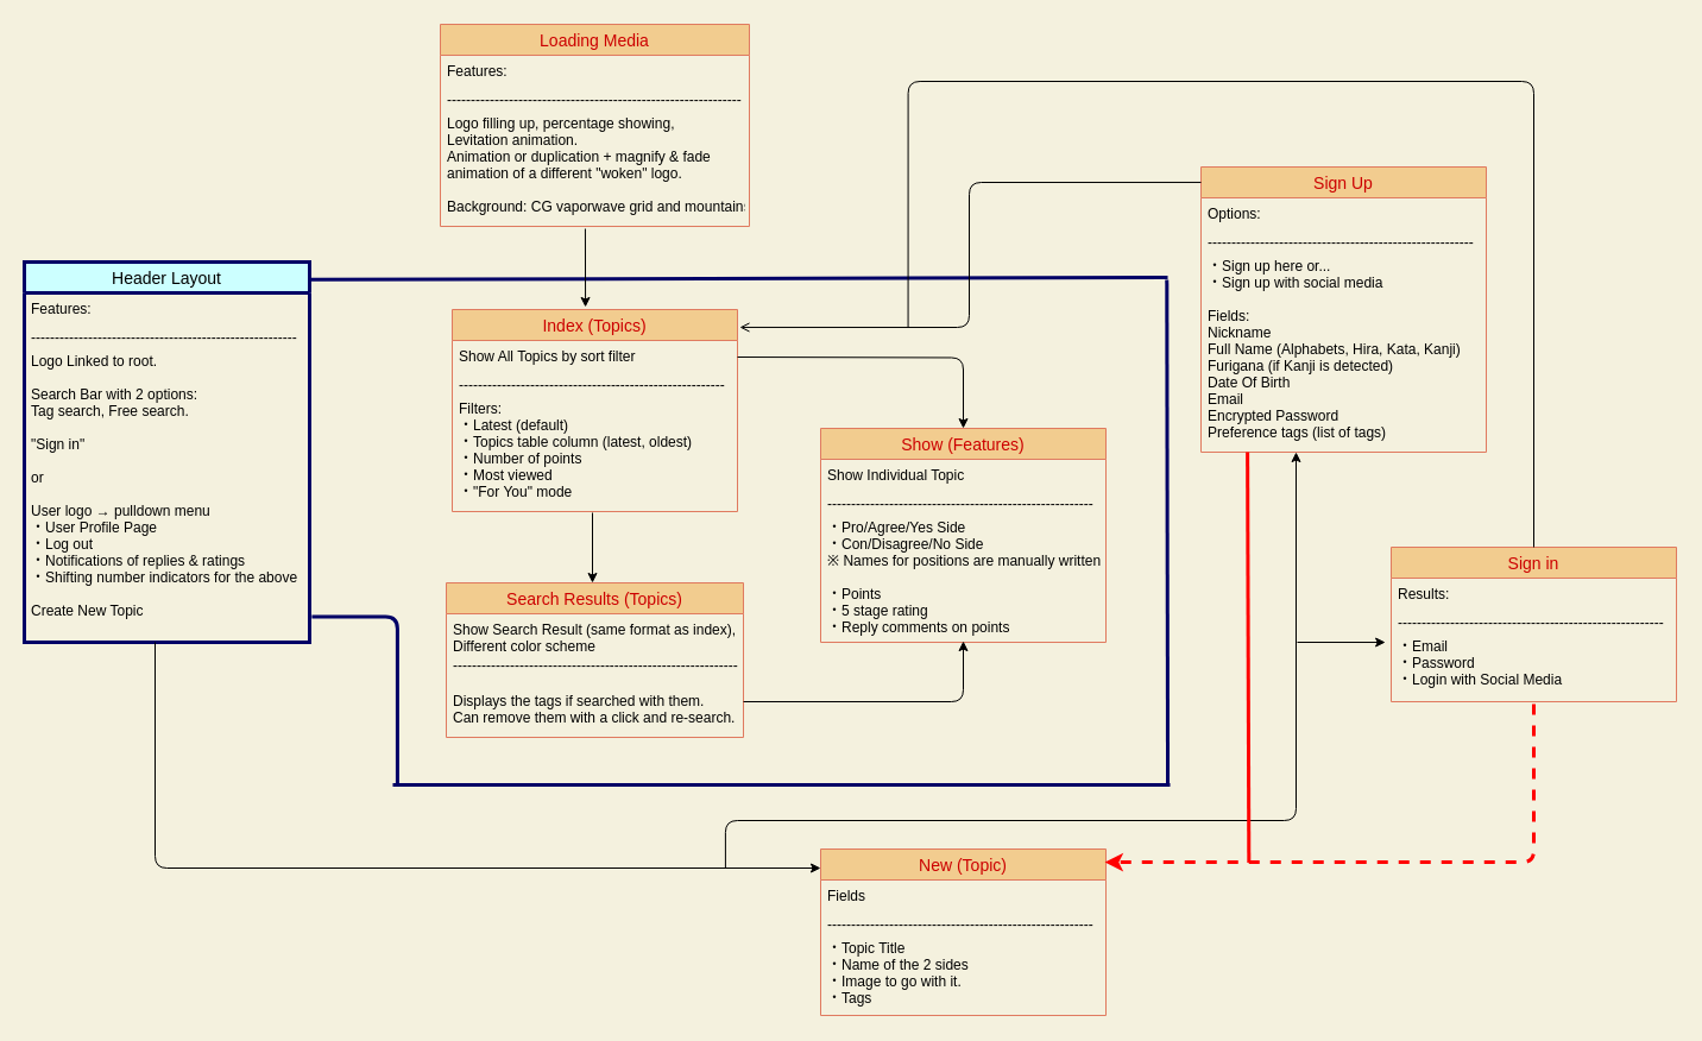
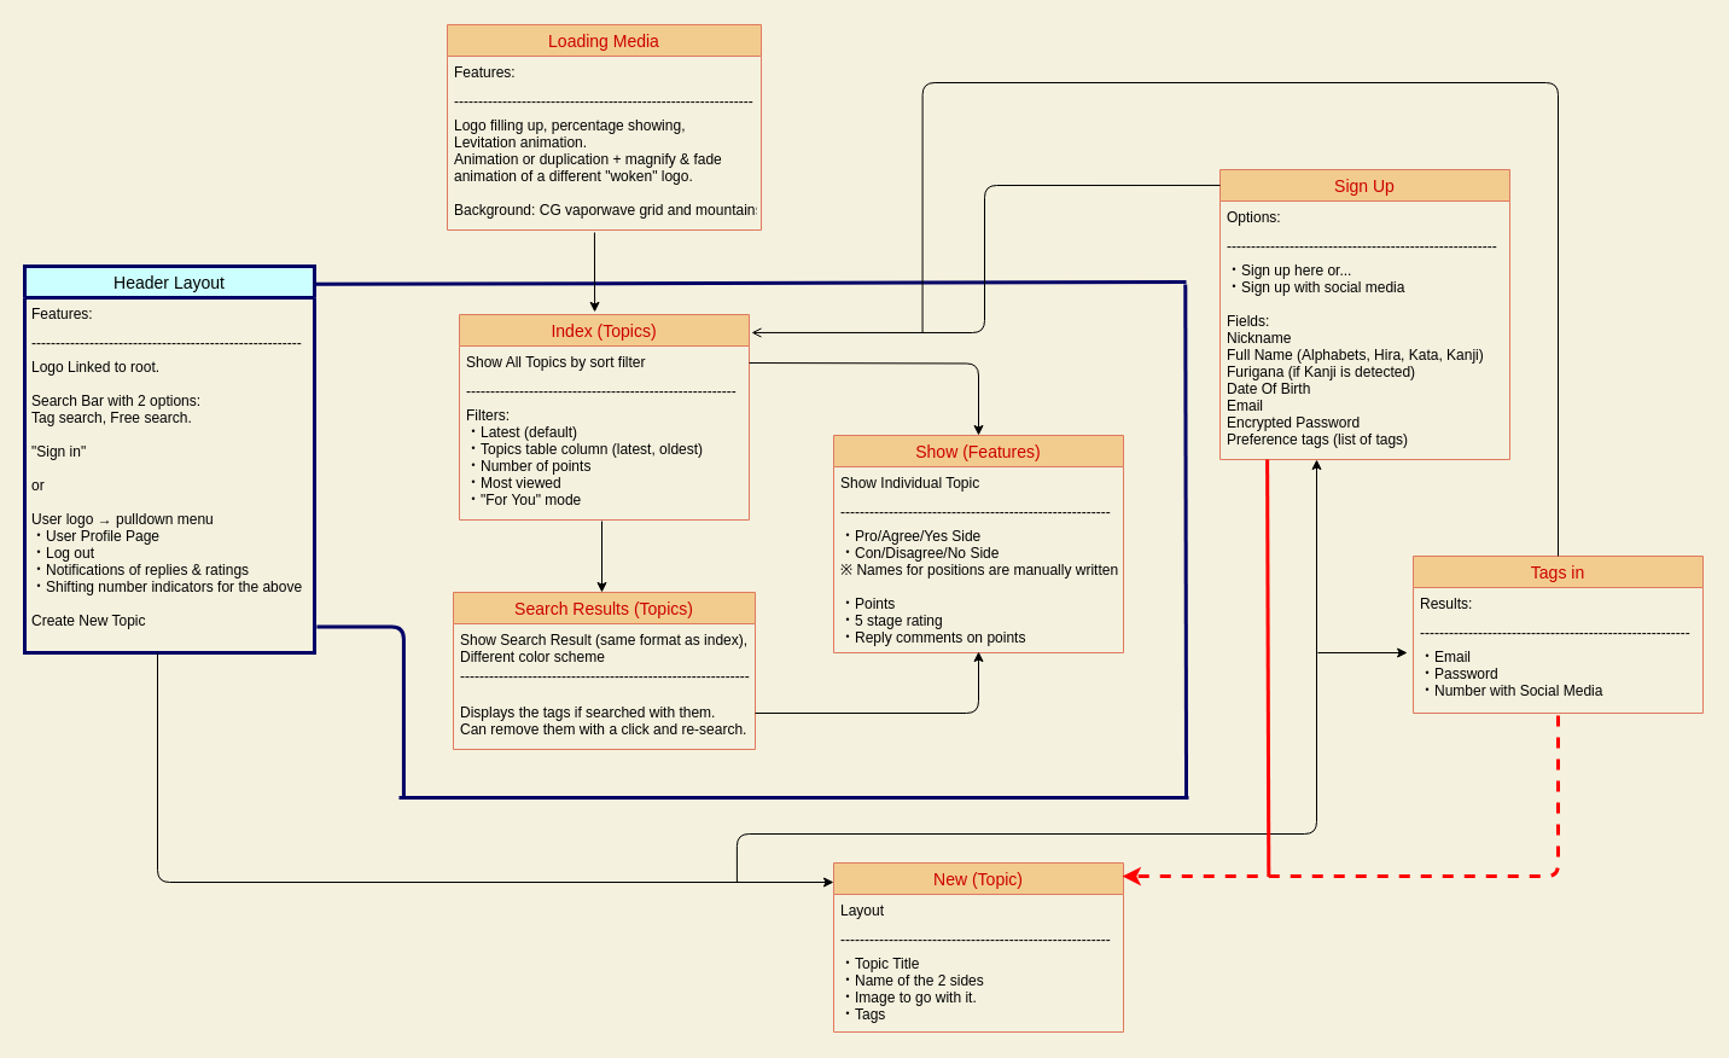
  <mxCell id="0" />
  <mxCell id="1" parent="0" />
  <mxCell id="2" value="Index (Topics)" style="swimlane;fontStyle=0;childLayout=stackLayout;horizontal=1;startSize=26;horizontalStack=0;resizeParent=1;resizeParentMax=0;resizeLast=0;collapsible=1;marginBottom=0;align=center;fontSize=14;rounded=0;sketch=0;strokeColor=#E07A5F;fillColor=#F2CC8F;fontColor=#CC0000;" parent="1" vertex="1"><mxGeometry x="380" y="260" width="240" height="170" as="geometry" /></mxCell>
  <mxCell id="3" value="Show All Topics by sort filter" style="text;strokeColor=none;fillColor=none;spacingLeft=4;spacingRight=4;overflow=hidden;rotatable=0;points=[[0,0.5],[1,0.5]];portConstraint=eastwest;fontSize=12;fontColor=#000000;" parent="2" vertex="1"><mxGeometry y="26" width="240" height="24" as="geometry" /></mxCell>
  <mxCell id="4" value="--------------------------------------------------------" style="text;strokeColor=none;fillColor=none;spacingLeft=4;spacingRight=4;overflow=hidden;rotatable=0;points=[[0,0.5],[1,0.5]];portConstraint=eastwest;fontSize=12;fontColor=#000000;" parent="2" vertex="1"><mxGeometry y="50" width="240" height="20" as="geometry" /></mxCell>
  <mxCell id="5" value="Filters:&#10;・Latest (default)&#10;・Topics table column (latest, oldest)&#10;・Number of points &#10;・Most viewed &#10;・&quot;For You&quot; mode" style="text;strokeColor=none;fillColor=none;spacingLeft=4;spacingRight=4;overflow=hidden;rotatable=0;points=[[0,0.5],[1,0.5]];portConstraint=eastwest;fontSize=12;fontColor=#000000;" parent="2" vertex="1"><mxGeometry y="70" width="240" height="100" as="geometry" /></mxCell>
  <mxCell id="6" value="Search Results (Topics)" style="swimlane;fontStyle=0;childLayout=stackLayout;horizontal=1;startSize=26;horizontalStack=0;resizeParent=1;resizeParentMax=0;resizeLast=0;collapsible=1;marginBottom=0;align=center;fontSize=14;rounded=0;sketch=0;strokeColor=#E07A5F;fillColor=#F2CC8F;fontColor=#CC0000;direction=east;" parent="1" vertex="1"><mxGeometry x="375" y="490" width="250" height="130" as="geometry" /></mxCell>
  <mxCell id="7" value="Show Search Result (same format as index),&#10;Different color scheme" style="text;strokeColor=none;fillColor=none;spacingLeft=4;spacingRight=4;overflow=hidden;rotatable=0;points=[[0,0.5],[1,0.5]];portConstraint=eastwest;fontSize=12;fontColor=#000000;" parent="6" vertex="1"><mxGeometry y="26" width="250" height="30" as="geometry" /></mxCell>
  <mxCell id="8" value="------------------------------------------------------------" style="text;strokeColor=none;fillColor=none;spacingLeft=4;spacingRight=4;overflow=hidden;rotatable=0;points=[[0,0.5],[1,0.5]];portConstraint=eastwest;fontSize=12;fontColor=#000000;" parent="6" vertex="1"><mxGeometry y="56" width="250" height="30" as="geometry" /></mxCell>
  <mxCell id="9" value="Displays the tags if searched with them. &#10;Can remove them with a click and re-search." style="text;strokeColor=none;fillColor=none;spacingLeft=4;spacingRight=4;overflow=hidden;rotatable=0;points=[[0,0.5],[1,0.5]];portConstraint=eastwest;fontSize=12;fontColor=#000000;" parent="6" vertex="1"><mxGeometry y="86" width="250" height="44" as="geometry" /></mxCell>
  <mxCell id="10" value="Sign Up" style="swimlane;fontStyle=0;childLayout=stackLayout;horizontal=1;startSize=26;horizontalStack=0;resizeParent=1;resizeParentMax=0;resizeLast=0;collapsible=1;marginBottom=0;align=center;fontSize=14;rounded=0;sketch=0;strokeColor=#E07A5F;fillColor=#F2CC8F;fontColor=#CC0000;" parent="1" vertex="1"><mxGeometry x="1010" y="140" width="240" height="240" as="geometry" /></mxCell>
  <mxCell id="11" value="Options:" style="text;strokeColor=none;fillColor=none;spacingLeft=4;spacingRight=4;overflow=hidden;rotatable=0;points=[[0,0.5],[1,0.5]];portConstraint=eastwest;fontSize=12;fontColor=#000000;" parent="10" vertex="1"><mxGeometry y="26" width="240" height="24" as="geometry" /></mxCell>
  <mxCell id="12" value="--------------------------------------------------------" style="text;strokeColor=none;fillColor=none;spacingLeft=4;spacingRight=4;overflow=hidden;rotatable=0;points=[[0,0.5],[1,0.5]];portConstraint=eastwest;fontSize=12;fontColor=#000000;" parent="10" vertex="1"><mxGeometry y="50" width="240" height="20" as="geometry" /></mxCell>
  <mxCell id="13" value="・Sign up here or...&#10;・Sign up with social media&#10;&#10;Fields:&#10;Nickname&#10;Full Name (Alphabets, Hira, Kata, Kanji)&#10;Furigana (if Kanji is detected)&#10;Date Of Birth&#10;Email&#10;Encrypted Password&#10;Preference tags (list of tags)&#10;" style="text;strokeColor=none;fillColor=none;spacingLeft=4;spacingRight=4;overflow=hidden;rotatable=0;points=[[0,0.5],[1,0.5]];portConstraint=eastwest;fontSize=12;fontColor=#000000;" parent="10" vertex="1"><mxGeometry y="70" width="240" height="170" as="geometry" /></mxCell>
  <mxCell id="14" value="Header Layout" style="swimlane;fontStyle=0;childLayout=stackLayout;horizontal=1;startSize=26;horizontalStack=0;resizeParent=1;resizeParentMax=0;resizeLast=0;collapsible=1;marginBottom=0;align=center;fontSize=14;rounded=0;sketch=0;fillColor=#CCFFFF;strokeColor=#000066;strokeWidth=3;fontColor=#000000;" parent="1" vertex="1"><mxGeometry x="20" y="220" width="240" height="320" as="geometry" /></mxCell>
  <mxCell id="15" value="Features:" style="text;strokeColor=none;fillColor=none;spacingLeft=4;spacingRight=4;overflow=hidden;rotatable=0;points=[[0,0.5],[1,0.5]];portConstraint=eastwest;fontSize=12;fontColor=#000000;" parent="14" vertex="1"><mxGeometry y="26" width="240" height="24" as="geometry" /></mxCell>
  <mxCell id="16" value="--------------------------------------------------------" style="text;strokeColor=none;fillColor=none;spacingLeft=4;spacingRight=4;overflow=hidden;rotatable=0;points=[[0,0.5],[1,0.5]];portConstraint=eastwest;fontSize=12;fontColor=#000000;" parent="14" vertex="1"><mxGeometry y="50" width="240" height="20" as="geometry" /></mxCell>
  <mxCell id="17" value="Logo Linked to root.&#10;&#10;Search Bar with 2 options: &#10;Tag search, Free search.&#10;&#10;&quot;Sign in&quot;&#10;&#10;or&#10;&#10;User logo → pulldown menu&#10;・User Profile Page&#10;・Log out&#10;・Notifications of replies &amp; ratings&#10;・Shifting number indicators for the above&#10;&#10;Create New Topic" style="text;strokeColor=none;fillColor=none;spacingLeft=4;spacingRight=4;overflow=hidden;rotatable=0;points=[[0,0.5],[1,0.5]];portConstraint=eastwest;fontSize=12;fontColor=#000000;" parent="14" vertex="1"><mxGeometry y="70" width="240" height="250" as="geometry" /></mxCell>
  <mxCell id="18" value="Loading Media" style="swimlane;fontStyle=0;childLayout=stackLayout;horizontal=1;startSize=26;horizontalStack=0;resizeParent=1;resizeParentMax=0;resizeLast=0;collapsible=1;marginBottom=0;align=center;fontSize=14;rounded=0;sketch=0;strokeColor=#E07A5F;fillColor=#F2CC8F;fontColor=#CC0000;" parent="1" vertex="1"><mxGeometry x="370" y="20" width="260" height="170" as="geometry" /></mxCell>
  <mxCell id="19" value="Features:" style="text;strokeColor=none;fillColor=none;spacingLeft=4;spacingRight=4;overflow=hidden;rotatable=0;points=[[0,0.5],[1,0.5]];portConstraint=eastwest;fontSize=12;fontColor=#000000;" parent="18" vertex="1"><mxGeometry y="26" width="260" height="24" as="geometry" /></mxCell>
  <mxCell id="20" value="--------------------------------------------------------------" style="text;strokeColor=none;fillColor=none;spacingLeft=4;spacingRight=4;overflow=hidden;rotatable=0;points=[[0,0.5],[1,0.5]];portConstraint=eastwest;fontSize=12;fontColor=#000000;" parent="18" vertex="1"><mxGeometry y="50" width="260" height="20" as="geometry" /></mxCell>
  <mxCell id="21" value="Logo filling up, percentage showing,&#10;Levitation animation.&#10;Animation or duplication + magnify &amp; fade&#10;animation of a different &quot;woken&quot; logo.&#10;&#10;Background: CG vaporwave grid and mountains" style="text;strokeColor=none;fillColor=none;spacingLeft=4;spacingRight=4;overflow=hidden;rotatable=0;points=[[0,0.5],[1,0.5]];portConstraint=eastwest;fontSize=12;fontColor=#000000;" parent="18" vertex="1"><mxGeometry y="70" width="260" height="100" as="geometry" /></mxCell>
  <mxCell id="22" value="Show (Features)" style="swimlane;fontStyle=0;childLayout=stackLayout;horizontal=1;startSize=26;horizontalStack=0;resizeParent=1;resizeParentMax=0;resizeLast=0;collapsible=1;marginBottom=0;align=center;fontSize=14;rounded=0;sketch=0;strokeColor=#E07A5F;fillColor=#F2CC8F;fontColor=#CC0000;" parent="1" vertex="1"><mxGeometry x="690" y="360" width="240" height="180" as="geometry" /></mxCell>
  <mxCell id="23" value="Show Individual Topic" style="text;strokeColor=none;fillColor=none;spacingLeft=4;spacingRight=4;overflow=hidden;rotatable=0;points=[[0,0.5],[1,0.5]];portConstraint=eastwest;fontSize=12;fontColor=#000000;" parent="22" vertex="1"><mxGeometry y="26" width="240" height="24" as="geometry" /></mxCell>
  <mxCell id="24" value="--------------------------------------------------------" style="text;strokeColor=none;fillColor=none;spacingLeft=4;spacingRight=4;overflow=hidden;rotatable=0;points=[[0,0.5],[1,0.5]];portConstraint=eastwest;fontSize=12;fontColor=#000000;" parent="22" vertex="1"><mxGeometry y="50" width="240" height="20" as="geometry" /></mxCell>
  <mxCell id="25" value="・Pro/Agree/Yes Side&#10;・Con/Disagree/No Side&#10;※ Names for positions are manually written&#10; &#10;・Points &#10;・5 stage rating&#10;・Reply comments on points" style="text;strokeColor=none;fillColor=none;spacingLeft=4;spacingRight=4;overflow=hidden;rotatable=0;points=[[0,0.5],[1,0.5]];portConstraint=eastwest;fontSize=12;fontColor=#000000;" parent="22" vertex="1"><mxGeometry y="70" width="240" height="110" as="geometry" /></mxCell>
- <mxCell id="26" value="Sign in" style="swimlane;fontStyle=0;childLayout=stackLayout;horizontal=1;startSize=26;horizontalStack=0;resizeParent=1;resizeParentMax=0;resizeLast=0;collapsible=1;marginBottom=0;align=center;fontSize=14;rounded=0;sketch=0;strokeColor=#E07A5F;fillColor=#F2CC8F;fontColor=#CC0000;" parent="1" vertex="1"><mxGeometry x="1170" y="460" width="240" height="130" as="geometry" /></mxCell>
+ <mxCell id="26" value="Tags in" style="swimlane;fontStyle=0;childLayout=stackLayout;horizontal=1;startSize=26;horizontalStack=0;resizeParent=1;resizeParentMax=0;resizeLast=0;collapsible=1;marginBottom=0;align=center;fontSize=14;rounded=0;sketch=0;strokeColor=#E07A5F;fillColor=#F2CC8F;fontColor=#CC0000;" parent="1" vertex="1"><mxGeometry x="1170" y="460" width="240" height="130" as="geometry" /></mxCell>
  <mxCell id="27" value="Results:" style="text;strokeColor=none;fillColor=none;spacingLeft=4;spacingRight=4;overflow=hidden;rotatable=0;points=[[0,0.5],[1,0.5]];portConstraint=eastwest;fontSize=12;fontColor=#000000;" parent="26" vertex="1"><mxGeometry y="26" width="240" height="24" as="geometry" /></mxCell>
  <mxCell id="28" value="--------------------------------------------------------" style="text;strokeColor=none;fillColor=none;spacingLeft=4;spacingRight=4;overflow=hidden;rotatable=0;points=[[0,0.5],[1,0.5]];portConstraint=eastwest;fontSize=12;fontColor=#000000;" parent="26" vertex="1"><mxGeometry y="50" width="240" height="20" as="geometry" /></mxCell>
- <mxCell id="29" value="・Email&#10;・Password&#10;・Login with Social Media" style="text;strokeColor=none;fillColor=none;spacingLeft=4;spacingRight=4;overflow=hidden;rotatable=0;points=[[0,0.5],[1,0.5]];portConstraint=eastwest;fontSize=12;fontColor=#000000;" parent="26" vertex="1"><mxGeometry y="70" width="240" height="60" as="geometry" /></mxCell>
+ <mxCell id="29" value="・Email&#10;・Password&#10;・Number with Social Media" style="text;strokeColor=none;fillColor=none;spacingLeft=4;spacingRight=4;overflow=hidden;rotatable=0;points=[[0,0.5],[1,0.5]];portConstraint=eastwest;fontSize=12;fontColor=#000000;" parent="26" vertex="1"><mxGeometry y="70" width="240" height="60" as="geometry" /></mxCell>
  <mxCell id="30" value="" style="endArrow=none;html=1;fillColor=#F2CC8F;fontColor=#CC0000;exitX=1;exitY=0.046;exitDx=0;exitDy=0;exitPerimeter=0;strokeColor=#000066;strokeWidth=3;" parent="1" source="14" edge="1"><mxGeometry width="50" height="50" relative="1" as="geometry"><mxPoint x="410" y="330" as="sourcePoint" /><mxPoint x="982" y="233" as="targetPoint" /></mxGeometry></mxCell>
  <mxCell id="31" value="" style="endArrow=none;html=1;fillColor=#F2CC8F;fontColor=#CC0000;exitX=0.997;exitY=0;exitDx=0;exitDy=0;exitPerimeter=0;entryX=0.999;entryY=1.12;entryDx=0;entryDy=0;entryPerimeter=0;strokeColor=#000066;strokeWidth=3;" parent="1" source="32" target="30" edge="1"><mxGeometry width="50" height="50" relative="1" as="geometry"><mxPoint x="330" y="650" as="sourcePoint" /><mxPoint x="990" y="500" as="targetPoint" /></mxGeometry></mxCell>
  <mxCell id="32" value="" style="endArrow=none;html=1;fillColor=#F2CC8F;fontColor=#CC0000;strokeColor=#000066;strokeWidth=3;" parent="1" edge="1"><mxGeometry width="50" height="50" relative="1" as="geometry"><mxPoint x="330" y="660" as="sourcePoint" /><mxPoint x="984" y="660" as="targetPoint" /></mxGeometry></mxCell>
  <mxCell id="33" value="" style="endArrow=none;html=1;fillColor=#F2CC8F;fontColor=#CC0000;edgeStyle=orthogonalEdgeStyle;exitX=1.008;exitY=0.914;exitDx=0;exitDy=0;exitPerimeter=0;entryX=0.006;entryY=0;entryDx=0;entryDy=0;entryPerimeter=0;strokeColor=#000066;strokeWidth=3;" parent="1" source="17" target="32" edge="1"><mxGeometry width="50" height="50" relative="1" as="geometry"><mxPoint x="300" y="490" as="sourcePoint" /><mxPoint x="350" y="440" as="targetPoint" /></mxGeometry></mxCell>
  <mxCell id="34" value="" style="endArrow=classic;html=1;strokeWidth=1;fillColor=#F2CC8F;fontColor=#CC0000;strokeColor=#000000;entryX=0.5;entryY=0;entryDx=0;entryDy=0;" parent="1" edge="1"><mxGeometry width="50" height="50" relative="1" as="geometry"><mxPoint x="498" y="431" as="sourcePoint" /><mxPoint x="498" y="490" as="targetPoint" /></mxGeometry></mxCell>
  <mxCell id="35" value="" style="endArrow=classic;html=1;strokeColor=#000000;strokeWidth=1;fillColor=#F2CC8F;fontColor=#CC0000;edgeStyle=orthogonalEdgeStyle;entryX=0.5;entryY=0;entryDx=0;entryDy=0;" parent="1" target="22" edge="1"><mxGeometry width="50" height="50" relative="1" as="geometry"><mxPoint x="620" as="sourcePoint" y="300" /><mxPoint x="810" as="targetPoint" y="300" /></mxGeometry></mxCell>
  <mxCell id="36" value="" style="endArrow=classic;html=1;strokeColor=#000000;strokeWidth=1;fillColor=#F2CC8F;fontColor=#CC0000;edgeStyle=orthogonalEdgeStyle;entryX=0.5;entryY=0.991;entryDx=0;entryDy=0;entryPerimeter=0;" parent="1" target="25" edge="1"><mxGeometry width="50" height="50" relative="1" as="geometry"><mxPoint x="625" y="590" as="sourcePoint" /><mxPoint x="810" y="560" as="targetPoint" /><Array as="points"><mxPoint x="810" y="590" /></Array></mxGeometry></mxCell>
  <mxCell id="37" value="New (Topic)" style="swimlane;fontStyle=0;childLayout=stackLayout;horizontal=1;startSize=26;horizontalStack=0;resizeParent=1;resizeParentMax=0;resizeLast=0;collapsible=1;marginBottom=0;align=center;fontSize=14;rounded=0;sketch=0;strokeColor=#E07A5F;fillColor=#F2CC8F;fontColor=#CC0000;" parent="1" vertex="1"><mxGeometry x="690" y="714" width="240" height="140" as="geometry" /></mxCell>
- <mxCell id="38" value="Fields" style="text;strokeColor=none;fillColor=none;spacingLeft=4;spacingRight=4;overflow=hidden;rotatable=0;points=[[0,0.5],[1,0.5]];portConstraint=eastwest;fontSize=12;fontColor=#000000;" parent="37" vertex="1"><mxGeometry y="26" width="240" height="24" as="geometry" /></mxCell>
+ <mxCell id="38" value="Layout" style="text;strokeColor=none;fillColor=none;spacingLeft=4;spacingRight=4;overflow=hidden;rotatable=0;points=[[0,0.5],[1,0.5]];portConstraint=eastwest;fontSize=12;fontColor=#000000;" parent="37" vertex="1"><mxGeometry y="26" width="240" height="24" as="geometry" /></mxCell>
  <mxCell id="39" value="--------------------------------------------------------" style="text;strokeColor=none;fillColor=none;spacingLeft=4;spacingRight=4;overflow=hidden;rotatable=0;points=[[0,0.5],[1,0.5]];portConstraint=eastwest;fontSize=12;fontColor=#000000;" parent="37" vertex="1"><mxGeometry y="50" width="240" height="20" as="geometry" /></mxCell>
  <mxCell id="40" value="・Topic Title&#10;・Name of the 2 sides&#10;・Image to go with it.&#10;・Tags" style="text;strokeColor=none;fillColor=none;spacingLeft=4;spacingRight=4;overflow=hidden;rotatable=0;points=[[0,0.5],[1,0.5]];portConstraint=eastwest;fontSize=12;fontColor=#000000;" parent="37" vertex="1"><mxGeometry y="70" width="240" height="70" as="geometry" /></mxCell>
  <mxCell id="41" value="" style="endArrow=classic;html=1;strokeColor=#000000;strokeWidth=1;fillColor=#F2CC8F;fontColor=#CC0000;edgeStyle=orthogonalEdgeStyle;" parent="1" target="37" edge="1"><mxGeometry width="50" height="50" relative="1" as="geometry"><mxPoint x="130" y="540" as="sourcePoint" /><mxPoint x="510" y="730" as="targetPoint" /><Array as="points"><mxPoint x="130" y="730" /></Array></mxGeometry></mxCell>
  <mxCell id="42" value="" style="endArrow=classic;html=1;strokeColor=#000000;strokeWidth=1;fillColor=#F2CC8F;fontColor=#CC0000;edgeStyle=orthogonalEdgeStyle;exitX=0.857;exitY=1;exitDx=0;exitDy=0;exitPerimeter=0;" parent="1" source="41" target="13" edge="1"><mxGeometry width="50" height="50" relative="1" as="geometry"><mxPoint x="610" y="680" as="sourcePoint" /><mxPoint x="1091" y="530" as="targetPoint" /><Array as="points"><mxPoint x="610" y="690" /><mxPoint x="1090" y="690" /></Array></mxGeometry></mxCell>
  <mxCell id="43" value="" style="endArrow=open;html=1;strokeColor=#000000;strokeWidth=1;fillColor=#F2CC8F;fontColor=#CC0000;edgeStyle=orthogonalEdgeStyle;entryX=1.008;entryY=0.088;entryDx=0;entryDy=0;exitX=0;exitY=0.054;exitDx=0;exitDy=0;exitPerimeter=0;entryPerimeter=0;" parent="1" source="10" target="2" edge="1"><mxGeometry width="50" height="50" relative="1" as="geometry"><mxPoint x="670" y="140" as="sourcePoint" /><mxPoint x="860" y="200" as="targetPoint" /></mxGeometry></mxCell>
  <mxCell id="44" value="" style="endArrow=classic;html=1;strokeColor=#000000;strokeWidth=1;fillColor=#F2CC8F;fontColor=#CC0000;entryX=-0.012;entryY=0.167;entryDx=0;entryDy=0;entryPerimeter=0;" parent="1" edge="1"><mxGeometry width="50" height="50" relative="1" as="geometry"><mxPoint x="1091" y="540" as="sourcePoint" /><mxPoint x="1165.12" y="540.02" as="targetPoint" /></mxGeometry></mxCell>
  <mxCell id="45" value="" style="endArrow=classic;html=1;strokeWidth=3;fillColor=#F2CC8F;fontColor=#CC0000;exitX=0.5;exitY=1.033;exitDx=0;exitDy=0;exitPerimeter=0;edgeStyle=orthogonalEdgeStyle;entryX=0.996;entryY=0.079;entryDx=0;entryDy=0;entryPerimeter=0;strokeColor=#FF0000;dashed=1;" parent="1" source="29" target="37" edge="1"><mxGeometry width="50" height="50" relative="1" as="geometry"><mxPoint x="1330" y="739" as="sourcePoint" /><mxPoint x="1290" y="780" as="targetPoint" /><Array as="points"><mxPoint x="1290" y="725" /></Array></mxGeometry></mxCell>
  <mxCell id="46" value="" style="endArrow=none;html=1;strokeColor=#FF0000;strokeWidth=3;fillColor=#F2CC8F;fontColor=#CC0000;entryX=0.163;entryY=1.006;entryDx=0;entryDy=0;entryPerimeter=0;exitX=0.336;exitY=1.002;exitDx=0;exitDy=0;exitPerimeter=0;" parent="1" source="45" edge="1"><mxGeometry width="50" height="50" relative="1" as="geometry"><mxPoint x="1049" y="720" as="sourcePoint" /><mxPoint x="1049.12" y="380.02" as="targetPoint" /></mxGeometry></mxCell>
  <mxCell id="47" value="" style="endArrow=none;html=1;strokeColor=#000000;strokeWidth=1;fillColor=#F2CC8F;fontColor=#CC0000;edgeStyle=orthogonalEdgeStyle;exitX=0.5;exitY=0;exitDx=0;exitDy=0;endFill=0;entryX=0.365;entryY=1;entryDx=0;entryDy=0;entryPerimeter=0;" parent="1" source="26" target="43" edge="1"><mxGeometry width="50" height="50" relative="1" as="geometry"><mxPoint x="1398.1" y="68" as="sourcePoint" /><mxPoint x="763" y="270" as="targetPoint" /><Array as="points"><mxPoint x="1290" y="68" /><mxPoint x="764" y="68" /></Array></mxGeometry></mxCell>
  <mxCell id="48" value="" style="endArrow=classic;html=1;strokeWidth=1;fillColor=#F2CC8F;fontColor=#000000;exitX=0.469;exitY=1.02;exitDx=0;exitDy=0;exitPerimeter=0;entryX=0.467;entryY=-0.012;entryDx=0;entryDy=0;entryPerimeter=0;strokeColor=#000000;" parent="1" source="21" target="2" edge="1"><mxGeometry width="50" height="50" relative="1" as="geometry"><mxPoint x="540" y="290" as="sourcePoint" /><mxPoint x="590" y="240" as="targetPoint" /></mxGeometry></mxCell>
